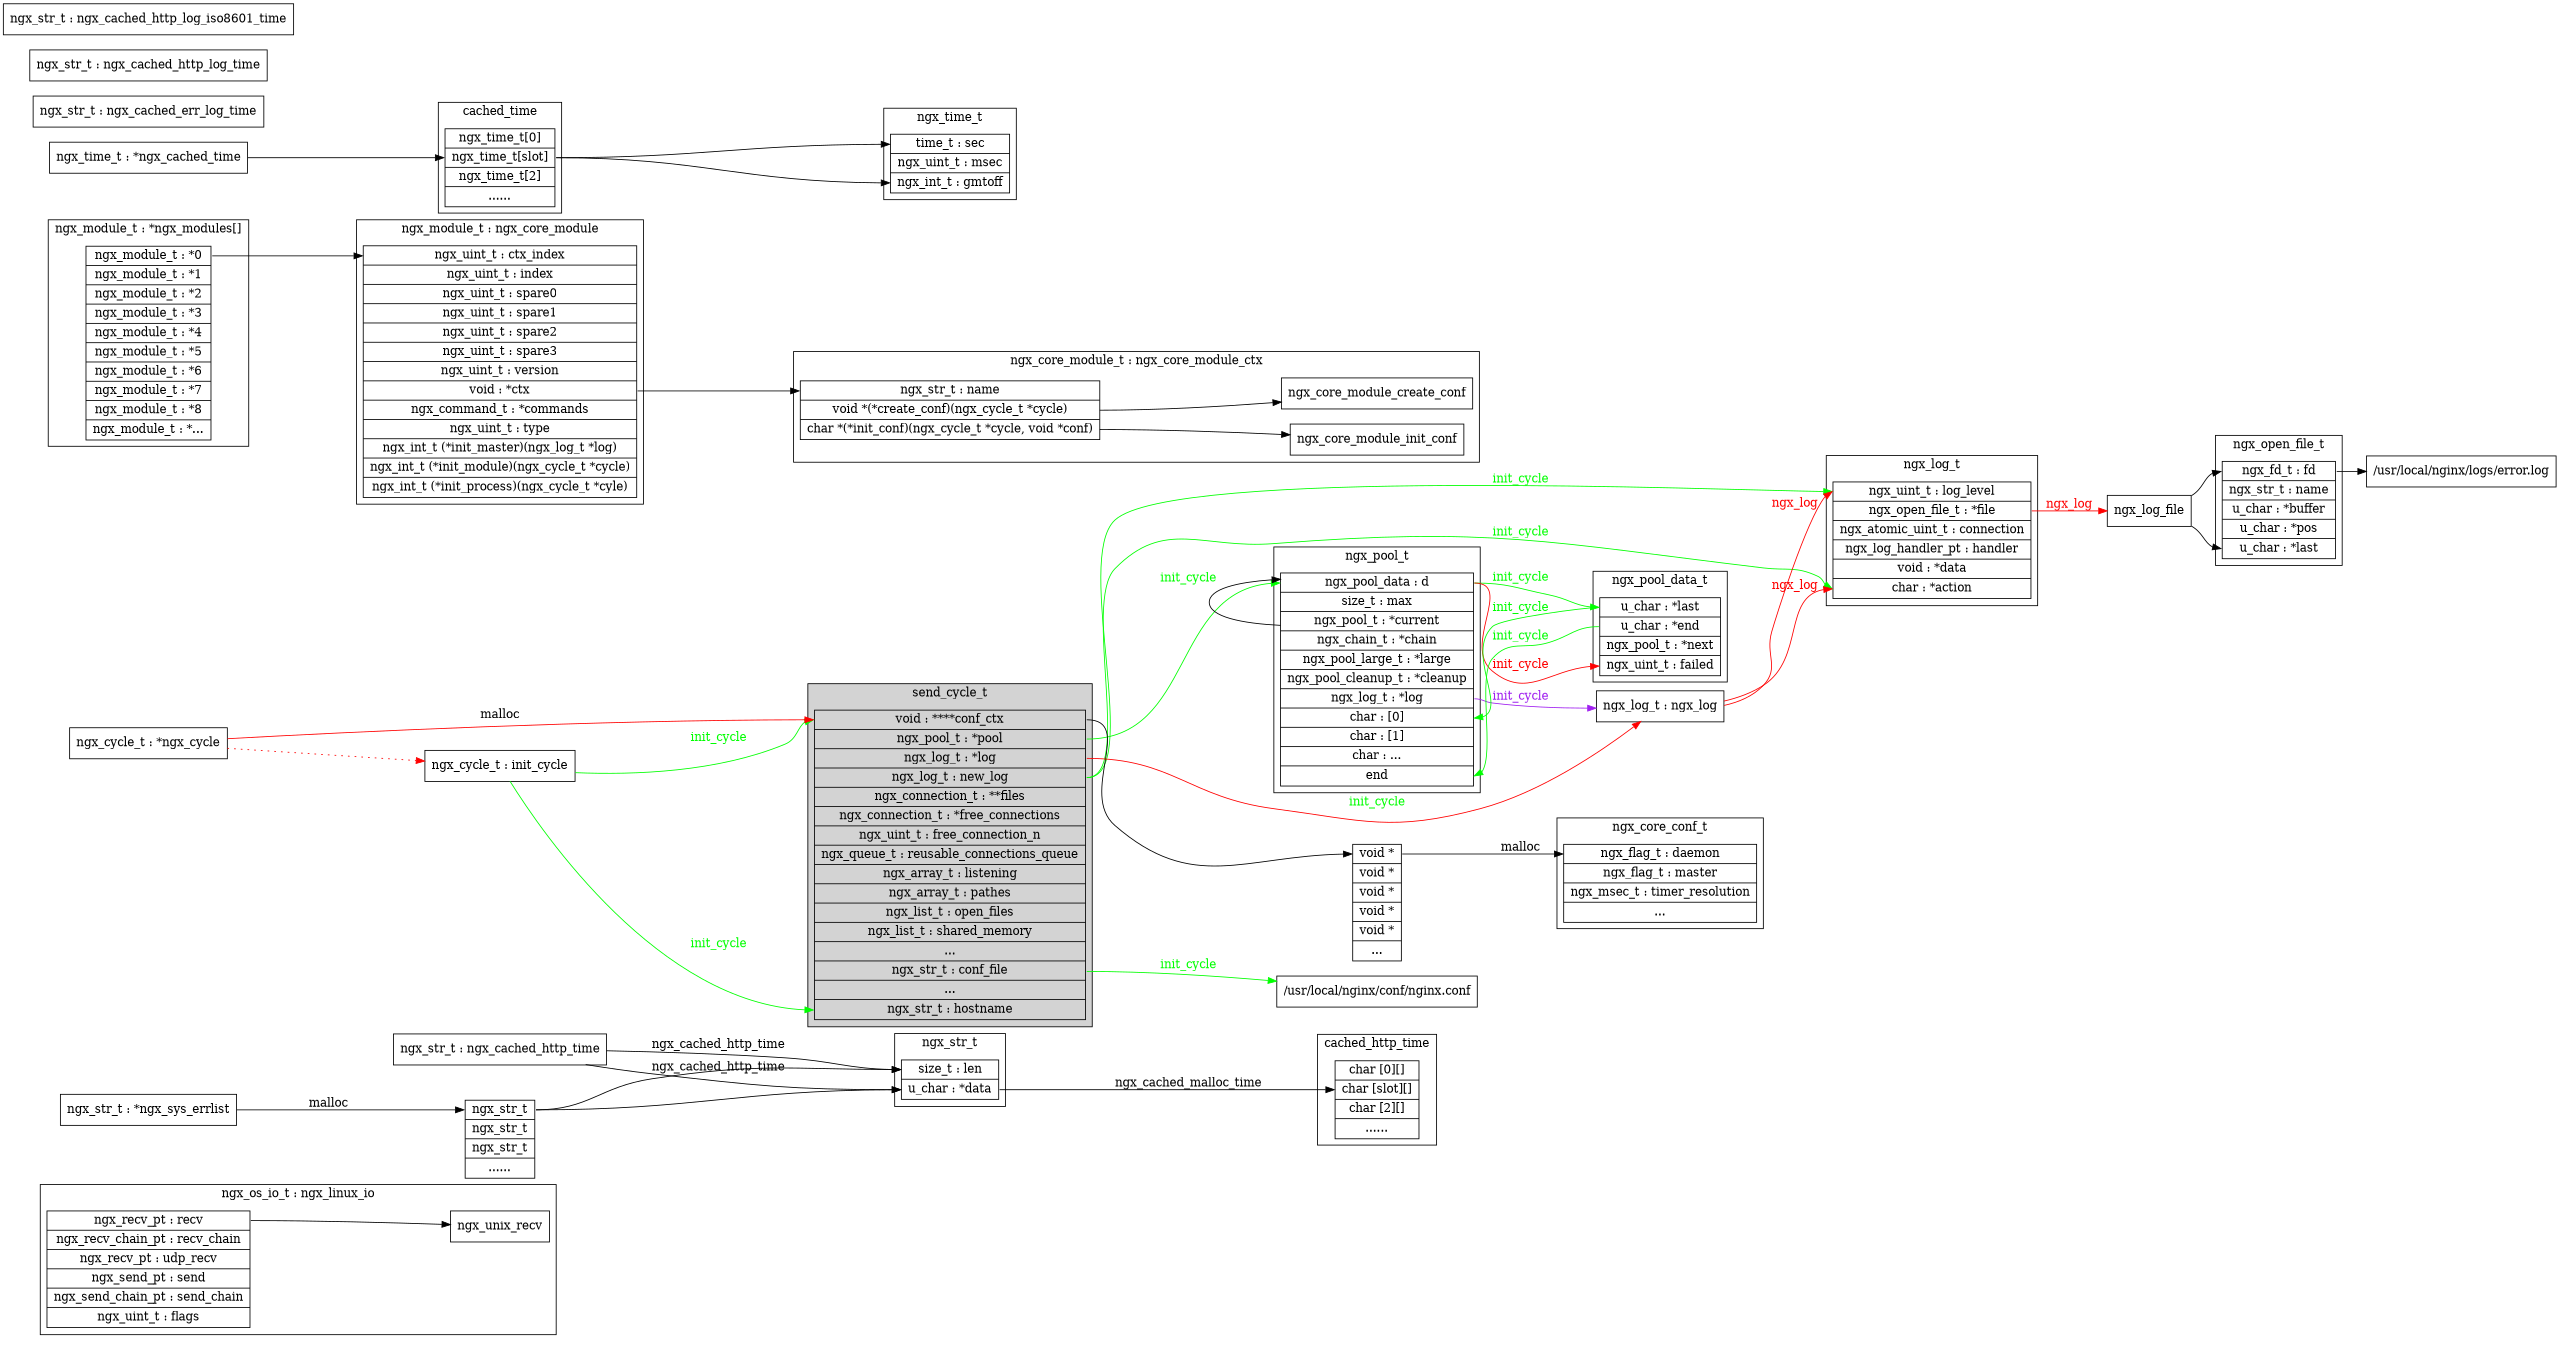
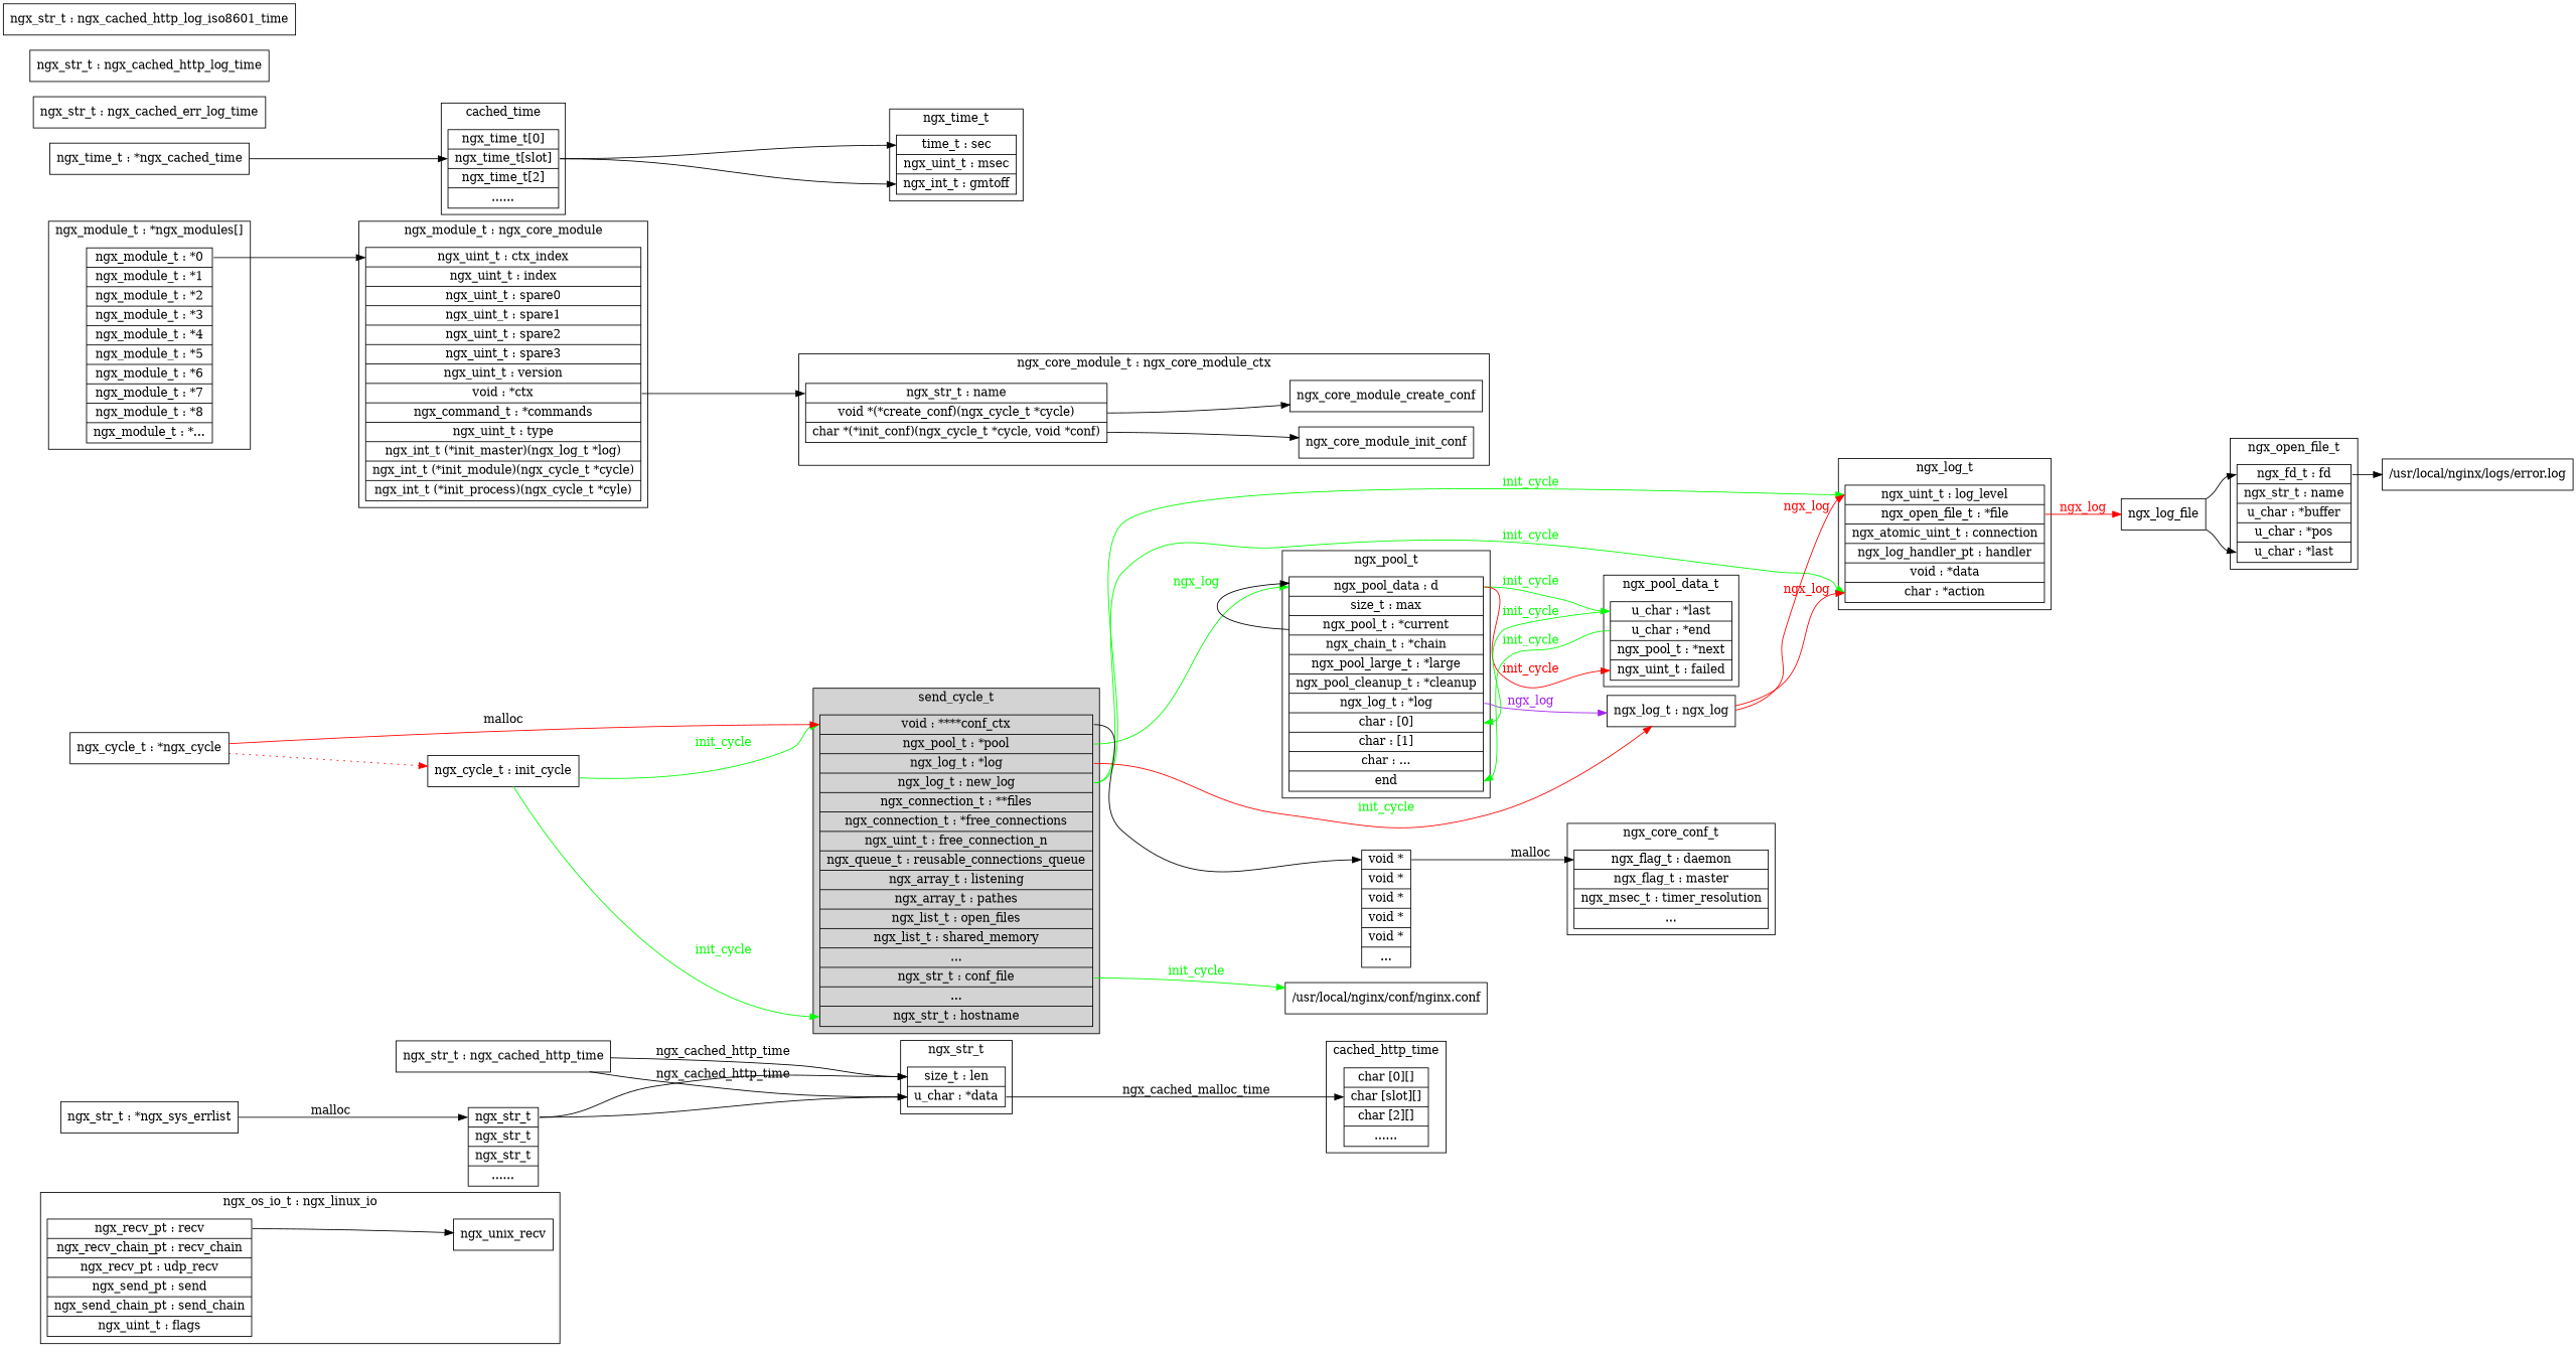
  digraph {
    rank=same
    rankdir=LR
    node [shape=record]
    n1 [label="<recv>ngx_recv_pt : recv |                      <recv_chain>ngx_recv_chain_pt : recv_chain |                      <udp_recv>ngx_recv_pt : udp_recv |                      <send>ngx_send_pt : send |                      <send_chain>ngx_send_chain_pt : send_chain |                      <flags>ngx_uint_t : flags"]
    ngx_unix_recv
    n3 [label="<len>size_t : len |                                  <data>u_char : *data"]
    n4 [label="<daemon>ngx_flag_t : daemon |                      <master>ngx_flag_t : master |                      <timer_resolution>ngx_msec_t : timer_resolution |                      <n>..."]
    n5 [label="<ctx_index>ngx_uint_t : ctx_index |                      <index>ngx_uint_t : index |                      <spare0>ngx_uint_t : spare0 |                      <spare1>ngx_uint_t : spare1 |                      <spare2>ngx_uint_t : spare2 |                      <spare3>ngx_uint_t : spare3 |                      <version>ngx_uint_t : version |                      <ctx>void : *ctx |                      <commands>ngx_command_t : *commands |                      <type>ngx_uint_t : type |                      <init_master>ngx_int_t (*init_master)(ngx_log_t *log) |                      <init_module>ngx_int_t                          (*init_module)(ngx_cycle_t *cycle) |                      <init_process>ngx_int_t                          (*init_process)(ngx_cycle_t *cyle)"]
    n6 [label="<name>ngx_str_t : name |                      <create_conf>void *(*create_conf)(ngx_cycle_t *cycle) |                      <init_conf>char                          *(*init_conf)(ngx_cycle_t *cycle, void *conf)"]
    ngx_core_module_create_conf
    ngx_core_module_init_conf
    n9 [label="<0>ngx_module_t : *0 |                      <1>ngx_module_t : *1 |                      <2>ngx_module_t : *2 |                      <3>ngx_module_t : *3 |                      <4>ngx_module_t : *4 |                      <5>ngx_module_t : *5 |                      <6>ngx_module_t : *6 |                      <7>ngx_module_t : *7 |                      <8>ngx_module_t : *8 |                      <n>ngx_module_t : *..."]
    n10 [label="<fd>ngx_fd_t : fd |                                        <name>ngx_str_t : name |                                        <buffer>u_char : *buffer |                                        <pos>u_char : *pos |                                        <last>u_char : *last"]
    n11 [label="<log_level>ngx_uint_t : log_level |                      <file>ngx_open_file_t : *file |                      <connection>ngx_atomic_uint_t : connection |                      <handler>ngx_log_handler_pt : handler |                      <data>void : *data |                      <action>char : *action"]
    n12 [label="<conf_ctx>void : ****conf_ctx |                      <pool>ngx_pool_t : *pool |                      <log>ngx_log_t : *log |                      <new_log>ngx_log_t : new_log |                      <files>ngx_connection_t : **files |                      <free_connections>ngx_connection_t : *free_connections |                      <free_connection_n>ngx_uint_t : free_connection_n |                      <reusable_connections_queue>ngx_queue_t                          : reusable_connections_queue |                      <listening>ngx_array_t : listening |                      <pathes>ngx_array_t : pathes |                      <open_files>ngx_list_t : open_files |                      <shared_memory>ngx_list_t : shared_memory |                      <...>... |                      <conf_file>ngx_str_t : conf_file |                      <...>... |                      <hostname>ngx_str_t : hostname"]
    n13 [label="<d>ngx_pool_data : d |                                   <max>size_t : max |                                   <current>ngx_pool_t : *current |                                   <chain>ngx_chain_t : *chain |                                   <large>ngx_pool_large_t : *large |                                   <cleanup>ngx_pool_cleanup_t : *cleanup |                                   <log>ngx_log_t : *log |                                   <0>char : [0] |                                   <1>char : [1] |                                   <n>char : ... |                                   <end>end"]
    n14 [label="<last>u_char : *last |                                        <end>u_char : *end |                                        <next>ngx_pool_t : *next |                                        <failed>ngx_uint_t : failed"]
    n15 [label="<sec>time_t : sec |                                   <mse>ngx_uint_t : msec |                                   <gmtoff>ngx_int_t : gmtoff"]
    n16 [label="<0>ngx_time_t[0] |                      <slot>ngx_time_t[slot] |                      <2>ngx_time_t[2] |                      <3>......"]
    n17 [label="<0>char [0][] |                      <slot>char [slot][] |                      <2>char [2][] |                      <3>......"]
    n18 [label="/usr/local/nginx/logs/error.log"]
    n19 [label="<self>ngx_log_file"]
    n20 [label="<0>void * |                  <1>void * |                  <2>void * |                  <3>void * |                  <4>void * |                  <n>..."]
    n21 [label="ngx_log_t : ngx_log"]
    n22 [label="/usr/local/nginx/conf/nginx.conf"]
    n23 [label="ngx_cycle_t : init_cycle"]
    n24 [label="ngx_cycle_t : *ngx_cycle"]
    n25 [label="ngx_str_t : *ngx_sys_errlist"]
    n26 [label="<1>ngx_str_t |                               <2>ngx_str_t |                               <3>ngx_str_t |                               <4>......"]
    n27 [label="ngx_time_t : *ngx_cached_time"]
    n28 [label="ngx_str_t : ngx_cached_err_log_time"]
    n29 [label="ngx_str_t : ngx_cached_http_time"]
    n30 [label="ngx_str_t : ngx_cached_http_log_time"]
    n31 [label="ngx_str_t : ngx_cached_http_log_iso8601_time"]
    subgraph cluster_1 {
      label="ngx_os_io_t : ngx_linux_io"
      n1
      ngx_unix_recv
    }
    subgraph cluster_2 {
      label=ngx_str_t
      n3
    }
    subgraph cluster_3 {
      label=ngx_core_conf_t
      n4
    }
    subgraph cluster_4 {
      label="ngx_module_t : ngx_core_module"
      n5
    }
    subgraph cluster_5 {
      label="ngx_core_module_t : ngx_core_module_ctx"
      n6
      ngx_core_module_create_conf
      ngx_core_module_init_conf
    }
    subgraph cluster_6 {
      label="ngx_module_t : *ngx_modules[]"
      n9
    }
    subgraph cluster_7 {
      label=ngx_open_file_t
      n10
    }
    subgraph cluster_8 {
      label=ngx_log_t
      n11
    }
    subgraph cluster_9 {
      label=send_cycle_t
      style=filled
      n12
    }
    subgraph cluster_10 {
      label=ngx_pool_t
      n13
    }
    subgraph cluster_11 {
      label=ngx_pool_data_t
      n14
    }
    subgraph cluster_12 {
      label=ngx_time_t
      n15
    }
    subgraph cluster_13 {
      label=cached_time
      n16
    }
    subgraph cluster_14 {
      label=cached_http_time
      n17
    }
    n1 -> ngx_unix_recv [tailport=recv]
    n3 -> n17 [headport=slot label=ngx_cached_malloc_time tailport=data]
    n5 -> n6 [headport=name tailport=ctx]
    n6 -> ngx_core_module_create_conf [tailport=create_conf]
    n6 -> ngx_core_module_init_conf [tailport=init_conf]
    n9 -> n5 [headport=ctx_index tailport=0]
    n10 -> n18 [tailport=fd]
    n11 -> n19 [color=red fontcolor=red label=ngx_log tailport=file]
    n12 -> n11 [color=green fontcolor=green headport=log_level label=init_cycle tailport=new_log]
    n12 -> n11 [color=green fontcolor=green headport=action label=init_cycle tailport=new_log]
-   n12 -> n13 [color=green fontcolor=green headport=d label=init_cycle tailport=pool]
+   n12 -> n13 [color=green fontcolor=green headport=d label=ngx_log tailport=pool]
    n12 -> n20 [headport=0 tailport=conf_ctx]
    n12 -> n21 [color=red fontcolor=green label=init_cycle tailport=log]
    n12 -> n22 [color=green fontcolor=green label=init_cycle tailport=conf_file]
    n13 -> n13 [headport=d tailport=current]
    n13 -> n14 [color=green fontcolor=green headport=last label=init_cycle tailport=d]
    n13 -> n14 [color=red fontcolor=red headport=failed label=init_cycle tailport=d]
-   n13 -> n21 [color=purple fontcolor=purple label=init_cycle tailport=log]
+   n13 -> n21 [color=purple fontcolor=purple label=ngx_log tailport=log]
    n14 -> n13 [color=green fontcolor=green headport=0 label=init_cycle tailport=last]
    n14 -> n13 [color=green fontcolor=green headport=end label=init_cycle tailport=end]
    n16 -> n15 [headport=sec tailport=slot]
    n16 -> n15 [headport=gmtoff tailport=slot]
    n19 -> n10 [headport=fd tailport=self]
    n19 -> n10 [headport=last tailport=self]
    n20 -> n4 [headport=daemon label=malloc tailport=0]
    n21 -> n11 [color=red fontcolor=red headport=log_level label=ngx_log]
    n21 -> n11 [color=red fontcolor=red headport=action label=ngx_log]
    n23 -> n12 [color=green fontcolor=green headport=conf_ctx label=init_cycle]
    n23 -> n12 [color=green fontcolor=green headport=hostname label=init_cycle]
    n24 -> n12 [color=red headport=conf_ctx label=malloc]
    n24 -> n23 [color=red style=dotted]
    n25 -> n26 [headport=1 label=malloc]
    n26 -> n3 [headport=len tailport=1]
    n26 -> n3 [headport=data tailport=1]
    n27 -> n16 [headport=slot]
    n29 -> n3 [headport=len label=ngx_cached_http_time]
    n29 -> n3 [headport=data label=ngx_cached_http_time]
  }
